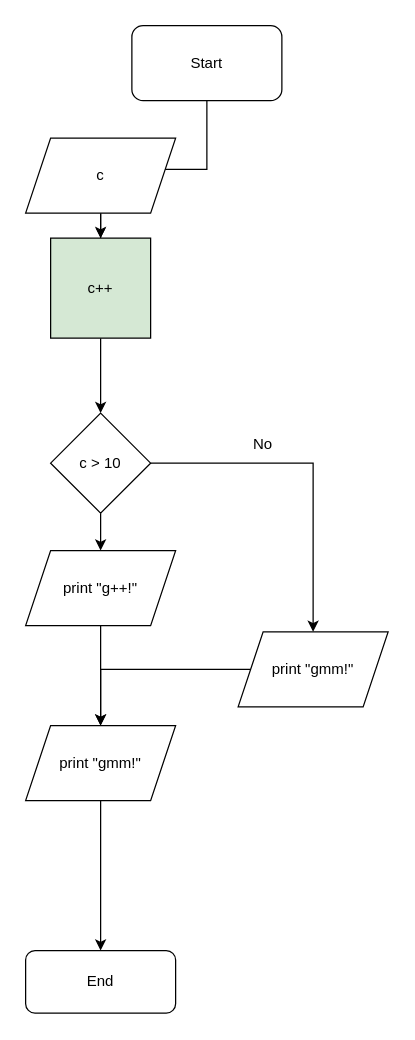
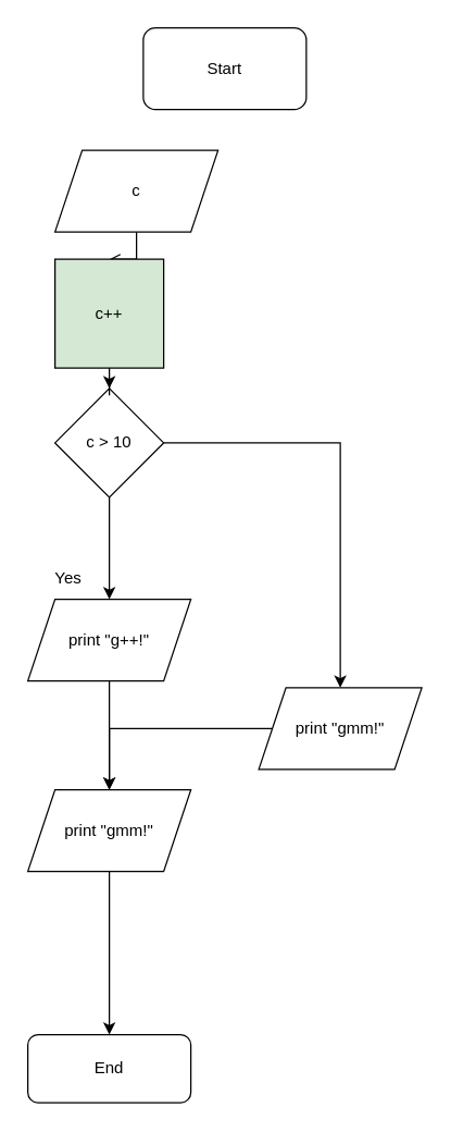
  <mxCell id="0" />
  <mxCell id="1" parent="0" />
  <mxCell id="2" value="End" style="rounded=1;whiteSpace=wrap;html=1;" vertex="1" parent="1"><mxGeometry x="20" y="760" width="120" height="50" as="geometry" /></mxCell>
- <mxCell id="3" value="" style="edgeStyle=orthogonalEdgeStyle;rounded=0;orthogonalLoop=1;jettySize=auto;html=1;" edge="1" parent="1" source="4" target="11"><mxGeometry relative="1" as="geometry" /></mxCell>
  <mxCell id="4" value="Start" style="rounded=1;whiteSpace=wrap;html=1;" vertex="1" parent="1"><mxGeometry x="105" y="20" width="120" height="60" as="geometry" /></mxCell>
  <mxCell id="5" value="" style="edgeStyle=orthogonalEdgeStyle;rounded=0;orthogonalLoop=1;jettySize=auto;html=1;endArrow=open;" edge="1" parent="1" source="6" target="11"><mxGeometry relative="1" as="geometry" /></mxCell>
- <mxCell id="6" value="c" style="shape=parallelogram;perimeter=parallelogramPerimeter;whiteSpace=wrap;html=1;fixedSize=1;" vertex="1" parent="1"><mxGeometry x="20" y="110" width="120" height="60" as="geometry" /></mxCell>
+ <mxCell id="6" value="c" style="shape=parallelogram;perimeter=parallelogramPerimeter;whiteSpace=wrap;html=1;fixedSize=1;" vertex="1" parent="1"><mxGeometry x="40" y="110" width="120" height="60" as="geometry" /></mxCell>
  <mxCell id="7" value="" style="edgeStyle=orthogonalEdgeStyle;rounded=0;orthogonalLoop=1;jettySize=auto;html=1;" edge="1" parent="1" source="9" target="13"><mxGeometry relative="1" as="geometry" /></mxCell>
  <mxCell id="8" style="edgeStyle=orthogonalEdgeStyle;rounded=0;orthogonalLoop=1;jettySize=auto;html=1;" edge="1" parent="1" source="9" target="15"><mxGeometry relative="1" as="geometry" /></mxCell>
- <mxCell id="9" value="c &amp;gt; 10" style="rhombus;whiteSpace=wrap;html=1;" vertex="1" parent="1"><mxGeometry x="40" y="330" width="80" height="80" as="geometry" /></mxCell>
+ <mxCell id="9" value="c &amp;gt; 10" style="rhombus;whiteSpace=wrap;html=1;" vertex="1" parent="1"><mxGeometry x="40" y="285" width="80" height="80" as="geometry" /></mxCell>
  <mxCell id="10" value="" style="edgeStyle=orthogonalEdgeStyle;rounded=0;orthogonalLoop=1;jettySize=auto;html=1;" edge="1" parent="1" source="11" target="9"><mxGeometry relative="1" as="geometry" /></mxCell>
  <mxCell id="11" value="c++" style="whiteSpace=wrap;html=1;aspect=fixed;fillColor=#d5e8d4;" vertex="1" parent="1"><mxGeometry x="40" y="190" width="80" height="80" as="geometry" /></mxCell>
  <mxCell id="12" style="edgeStyle=orthogonalEdgeStyle;rounded=0;orthogonalLoop=1;jettySize=auto;html=1;entryX=0.5;entryY=0;entryDx=0;entryDy=0;" edge="1" parent="1" source="13" target="17"><mxGeometry relative="1" as="geometry" /></mxCell>
  <mxCell id="13" value="print &quot;g++!&quot;" style="shape=parallelogram;perimeter=parallelogramPerimeter;whiteSpace=wrap;html=1;fixedSize=1;" vertex="1" parent="1"><mxGeometry x="20" y="440" width="120" height="60" as="geometry" /></mxCell>
  <mxCell id="14" style="edgeStyle=orthogonalEdgeStyle;rounded=0;orthogonalLoop=1;jettySize=auto;html=1;" edge="1" parent="1" source="15" target="17"><mxGeometry relative="1" as="geometry" /></mxCell>
  <mxCell id="15" value="print &quot;gmm!&quot;" style="shape=parallelogram;perimeter=parallelogramPerimeter;whiteSpace=wrap;html=1;fixedSize=1;" vertex="1" parent="1"><mxGeometry x="190" y="505" width="120" height="60" as="geometry" /></mxCell>
  <mxCell id="16" style="edgeStyle=orthogonalEdgeStyle;rounded=0;orthogonalLoop=1;jettySize=auto;html=1;entryX=0.5;entryY=0;entryDx=0;entryDy=0;" edge="1" parent="1" source="17" target="2"><mxGeometry relative="1" as="geometry" /></mxCell>
  <mxCell id="17" value="print &quot;gmm!&quot;" style="shape=parallelogram;perimeter=parallelogramPerimeter;whiteSpace=wrap;html=1;fixedSize=1;" vertex="1" parent="1"><mxGeometry x="20" y="580" width="120" height="60" as="geometry" /></mxCell>
- <mxCell id="19" value="No" style="text;html=1;strokeColor=none;fillColor=none;align=center;verticalAlign=middle;whiteSpace=wrap;rounded=0;" vertex="1" parent="1"><mxGeometry x="180" y="340" width="60" height="30" as="geometry" /></mxCell>
+ <mxCell id="18" value="Yes" style="text;html=1;strokeColor=none;fillColor=none;align=center;verticalAlign=middle;whiteSpace=wrap;rounded=0;" vertex="1" parent="1"><mxGeometry x="20" y="410" width="60" height="30" as="geometry" /></mxCell>
